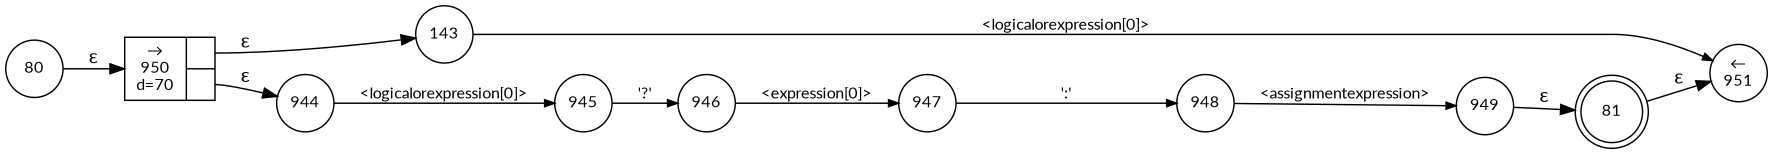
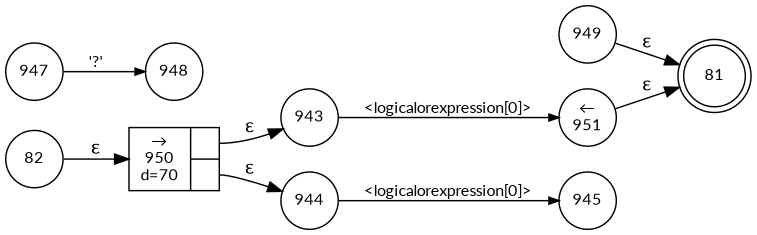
  digraph {
    fontname=Lato
    rankdir=LR
    node [fixedsize=true fontname=Lato fontsize=11 shape=circle peripheries=1]
    edge [fontname=Lato arrowhead=normal arrowsize=.7 fontsize=11]
    n1 [label=81 shape=doublecircle width=.6 peripheries=""]
-   n2 [label=80 width=.55]
+   n2 [label=82 width=.55]
    n3 [fixedsize=false label="{&rarr;\n950\nd=70|{<p0>|<p1>}}" shape=record]
    n4 [label=944 width=.55]
-   n5 [label=143 width=.55]
+   n5 [label=943 width=.55]
    n6 [label=945 width=.55]
-   n7 [label=946 width=.55]
    n8 [label=947 width=.55]
    n9 [label=948 width=.55]
    n10 [label=949 width=.55]
    n11 [label="&larr;\n951" width=.55]
    n2 -> n3 [label="&epsilon;" arrowhead="" arrowsize="" fontsize=""]
    n3 -> n4 [label="&epsilon;" tailport=p1 arrowhead="" arrowsize="" fontsize=""]
    n3 -> n5 [label="&epsilon;" tailport=p0 arrowhead="" arrowsize="" fontsize=""]
    n4 -> n6 [label="<logicalorexpression[0]>"]
    n5 -> n11 [label="<logicalorexpression[0]>"]
-   n6 -> n7 [label="'?'"]
-   n7 -> n8 [label="<expression[0]>"]
-   n8 -> n9 [label="':'"]
-   n9 -> n10 [label="<assignmentexpression>"]
+   n8 -> n9 [label="'?'"]
    n10 -> n1 [label="&epsilon;" arrowhead="" arrowsize="" fontsize=""]
-   n1 -> n11 [label="&epsilon;" arrowhead="" arrowsize="" fontsize=""]
+   n11 -> n1 [label="&epsilon;" arrowhead="" arrowsize="" fontsize=""]
  }
